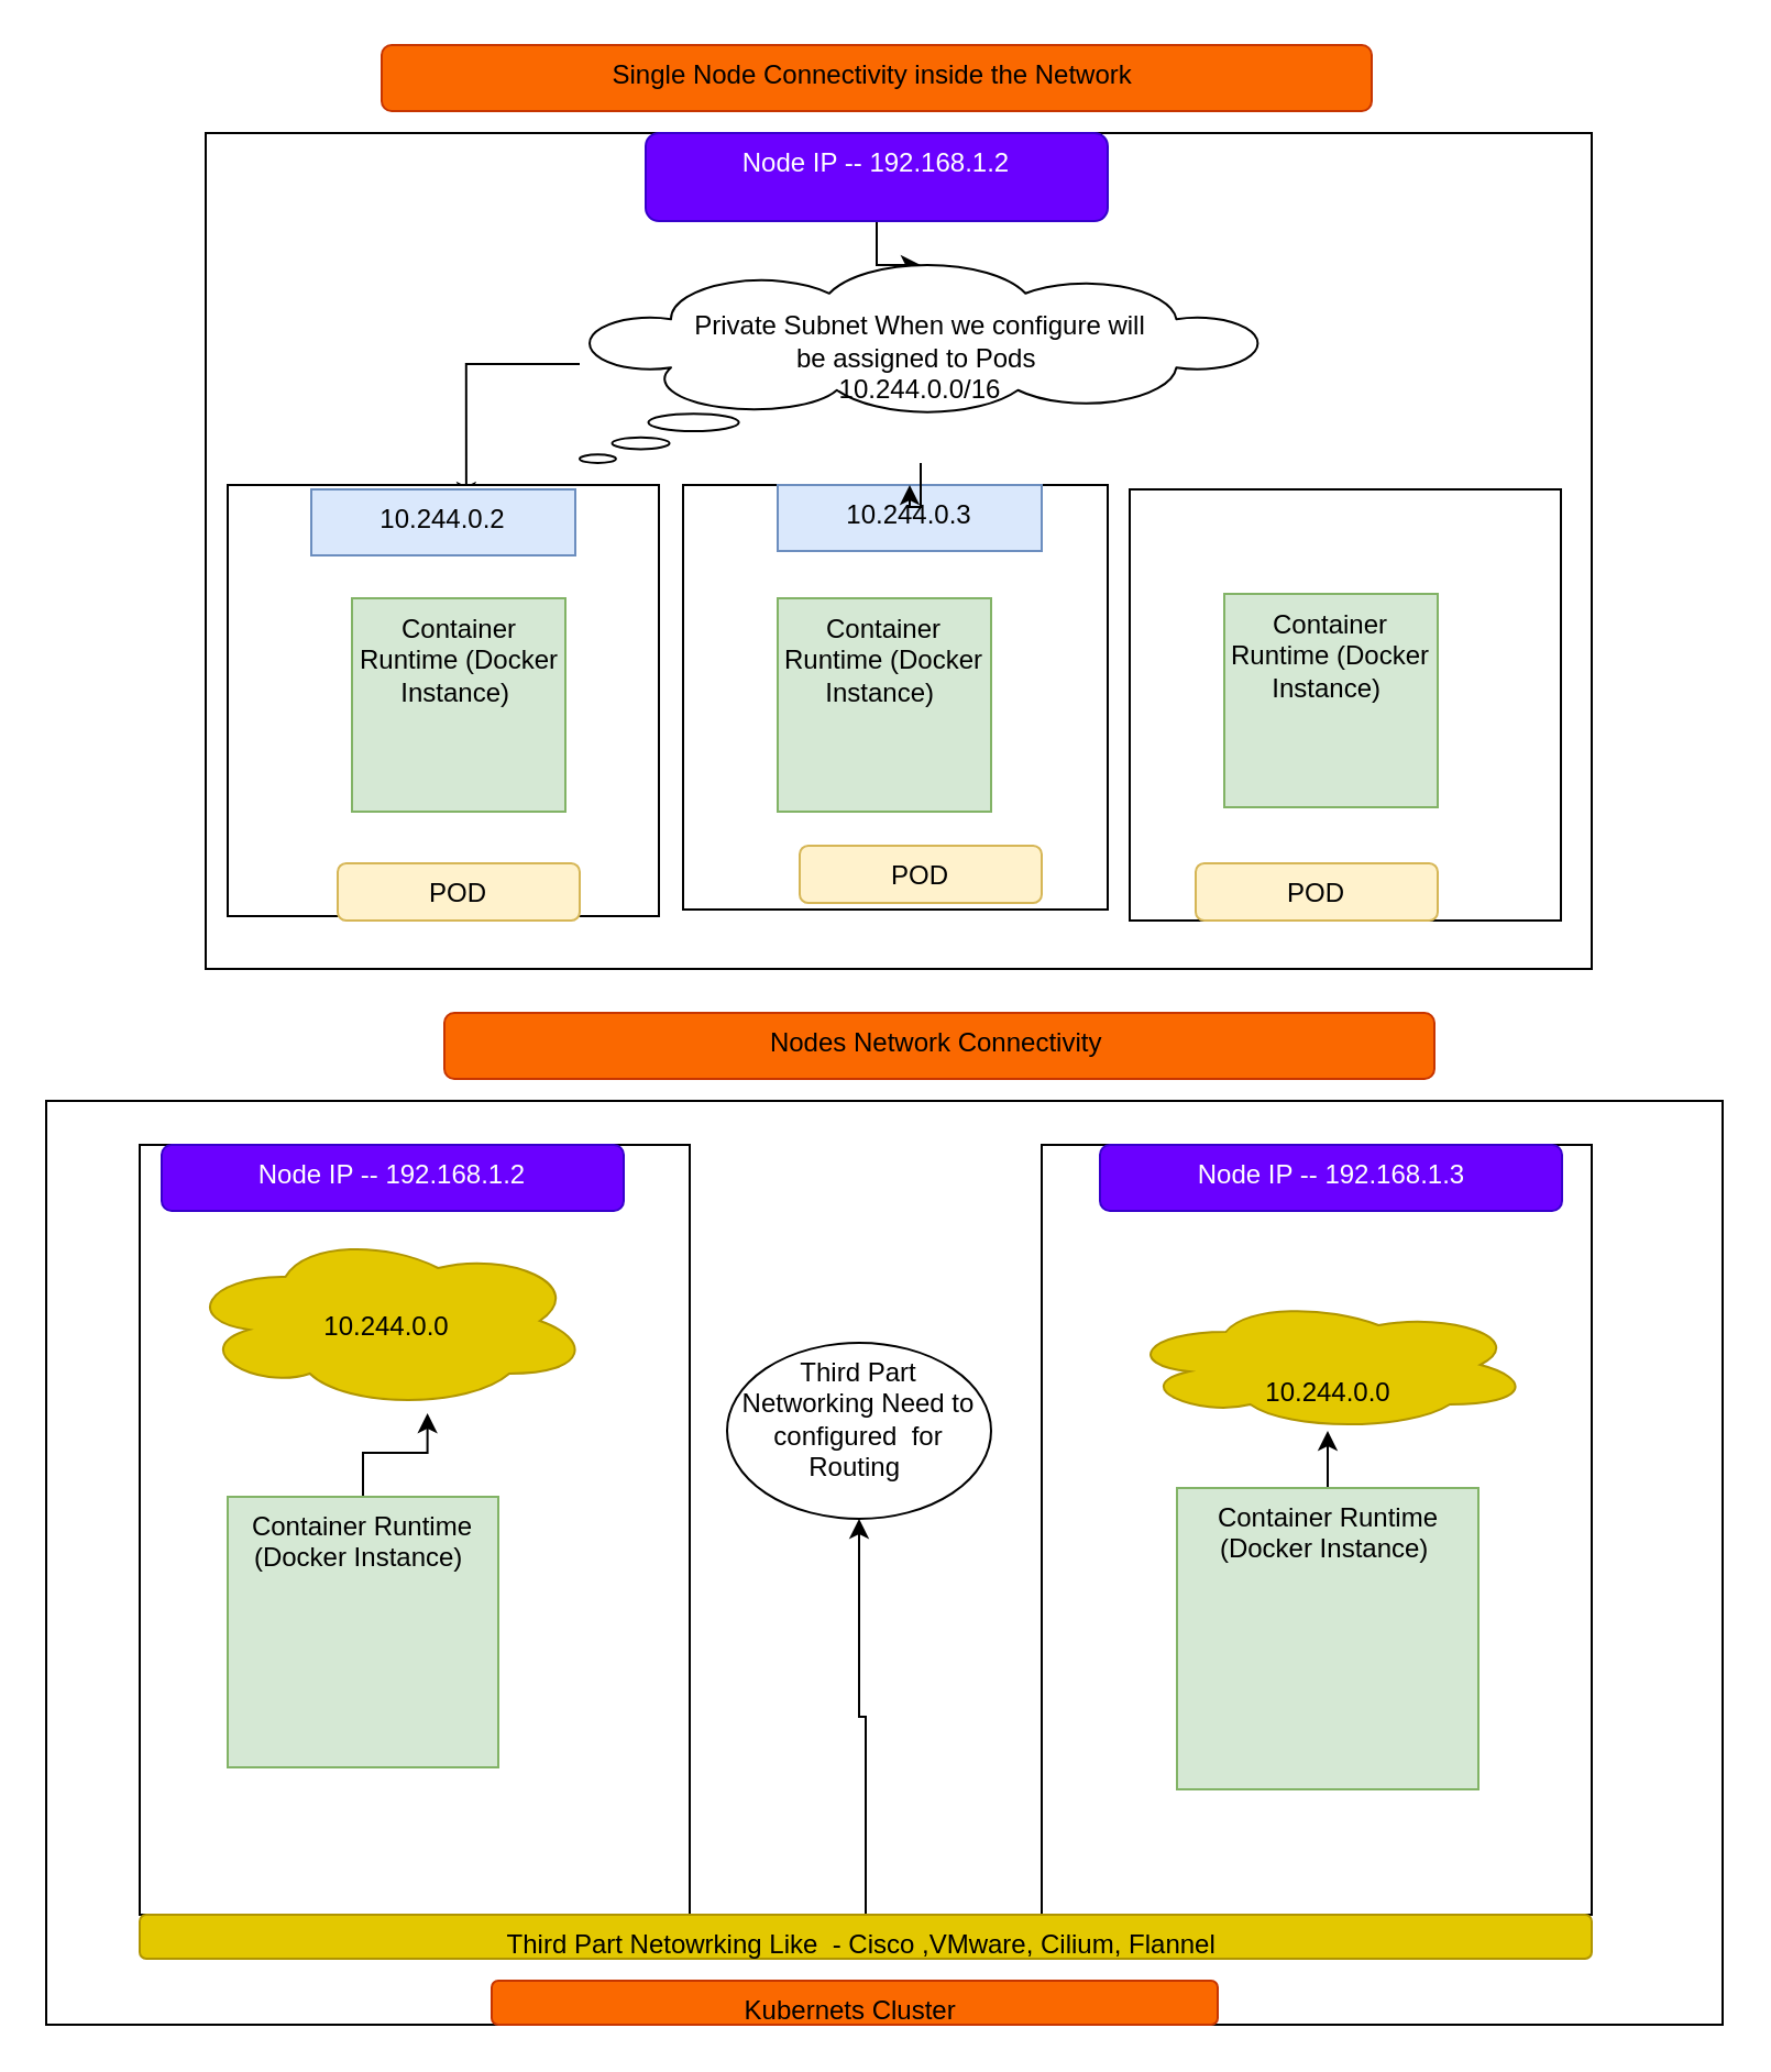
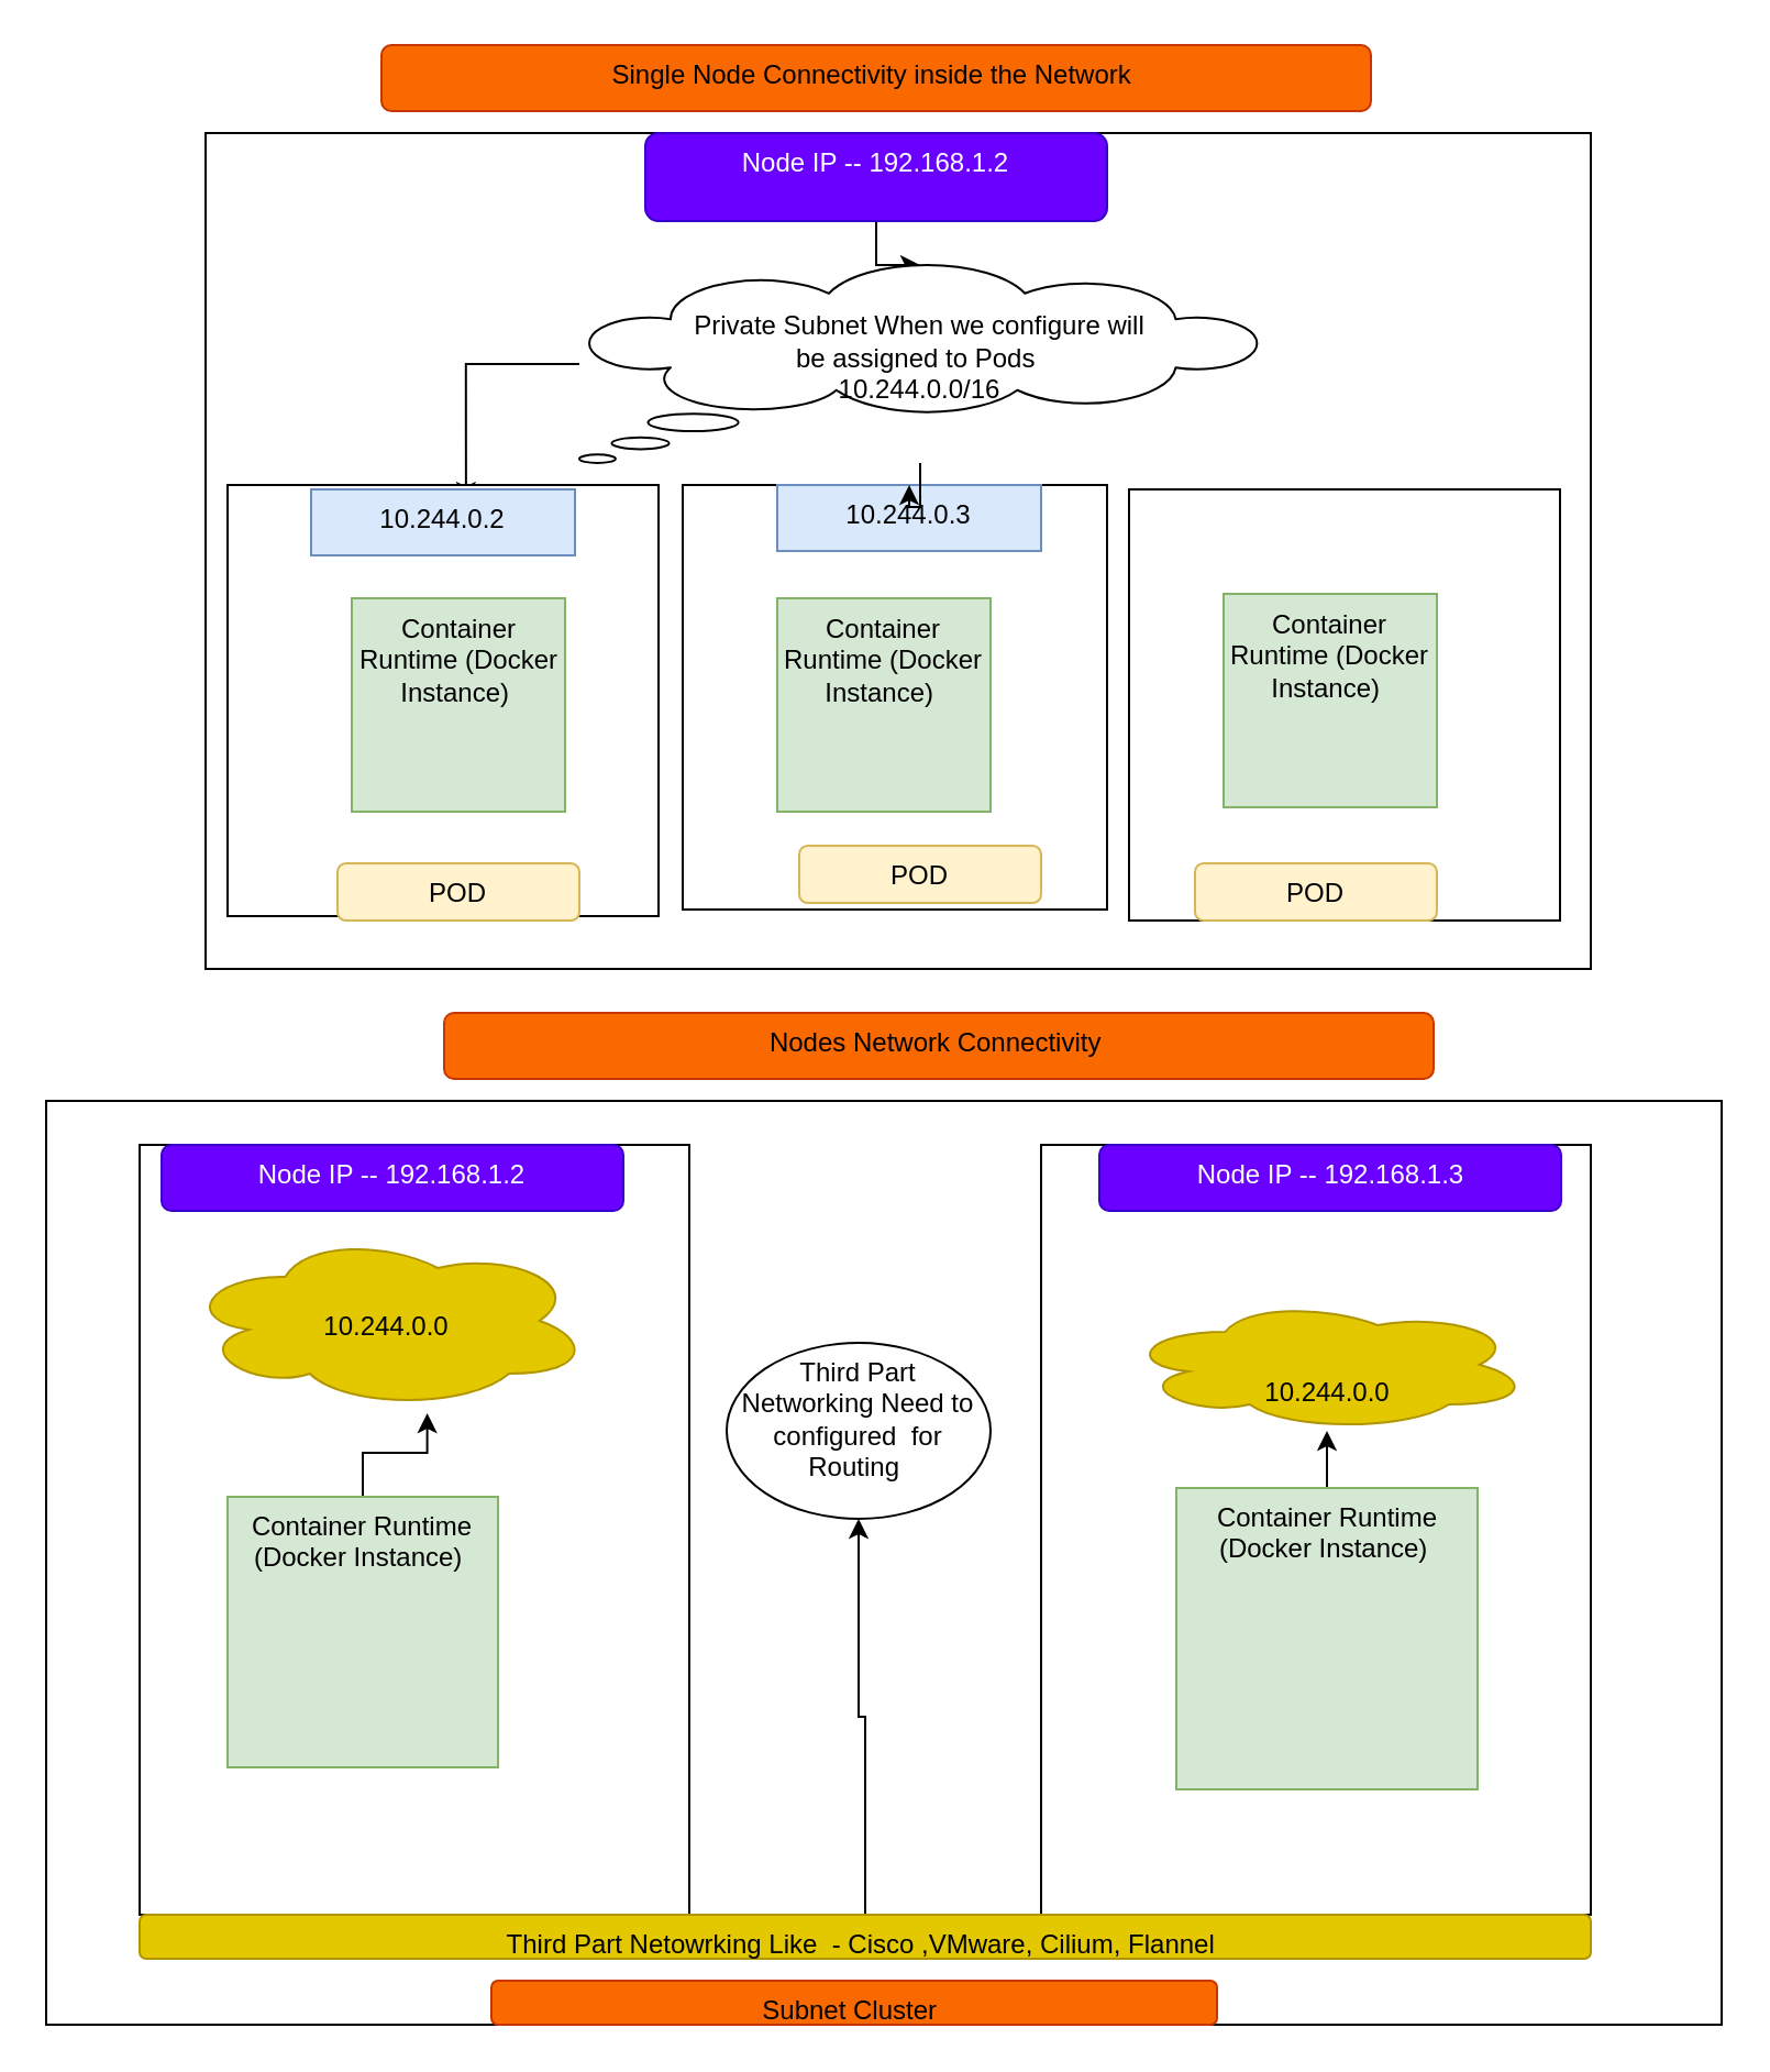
  <mxCell id="0" />
  <mxCell id="1" parent="0" />
  <mxCell id="2" value="" style="rounded=0;whiteSpace=wrap;html=1;gradientColor=#ffffff;verticalAlign=top;" vertex="1" parent="1"><mxGeometry x="93" y="60" width="630" height="380" as="geometry" /></mxCell>
  <mxCell id="3" value="" style="whiteSpace=wrap;html=1;aspect=fixed;gradientColor=#ffffff;verticalAlign=top;" vertex="1" parent="1"><mxGeometry x="310" y="220" width="193" height="193" as="geometry" /></mxCell>
  <mxCell id="4" value="10.244.0.3" style="rounded=0;whiteSpace=wrap;html=1;verticalAlign=top;fillColor=#dae8fc;strokeColor=#6c8ebf;" vertex="1" parent="1"><mxGeometry x="353" y="220" width="120" height="30" as="geometry" /></mxCell>
  <mxCell id="5" value="POD" style="rounded=1;whiteSpace=wrap;html=1;verticalAlign=top;fillColor=#fff2cc;strokeColor=#d6b656;" vertex="1" parent="1"><mxGeometry x="548" y="384" width="110" height="26" as="geometry" /></mxCell>
  <mxCell id="6" value="Container Runtime (Docker Instance)&amp;nbsp;" style="whiteSpace=wrap;html=1;aspect=fixed;verticalAlign=top;fillColor=#d5e8d4;strokeColor=#82b366;" vertex="1" parent="1"><mxGeometry x="353" y="271.5" width="97" height="97" as="geometry" /></mxCell>
  <mxCell id="7" style="edgeStyle=orthogonalEdgeStyle;rounded=0;orthogonalLoop=1;jettySize=auto;html=1;" edge="1" parent="1" source="8" target="11"><mxGeometry relative="1" as="geometry" /></mxCell>
  <mxCell id="8" value="Node IP -- 192.168.1.2" style="rounded=1;whiteSpace=wrap;html=1;verticalAlign=top;fillColor=#6a00ff;strokeColor=#3700CC;fontColor=#ffffff;" vertex="1" parent="1"><mxGeometry x="293" y="60" width="210" height="40" as="geometry" /></mxCell>
  <mxCell id="9" style="edgeStyle=orthogonalEdgeStyle;rounded=0;orthogonalLoop=1;jettySize=auto;html=1;entryX=0.587;entryY=0.187;entryDx=0;entryDy=0;entryPerimeter=0;" edge="1" parent="1" source="11" target="14"><mxGeometry relative="1" as="geometry" /></mxCell>
  <mxCell id="10" style="edgeStyle=orthogonalEdgeStyle;rounded=0;orthogonalLoop=1;jettySize=auto;html=1;entryX=0.5;entryY=0;entryDx=0;entryDy=0;" edge="1" parent="1" source="11" target="4"><mxGeometry relative="1" as="geometry" /></mxCell>
  <mxCell id="11" value="&lt;br&gt;Private Subnet When we configure will&lt;br&gt;be assigned to Pods&amp;nbsp;&lt;br&gt;10.244.0.0/16" style="whiteSpace=wrap;html=1;shape=mxgraph.basic.cloud_callout;gradientColor=#ffffff;verticalAlign=top;" vertex="1" parent="1"><mxGeometry x="263" y="120" width="310" height="90" as="geometry" /></mxCell>
  <mxCell id="12" value="" style="whiteSpace=wrap;html=1;aspect=fixed;gradientColor=#ffffff;verticalAlign=top;" vertex="1" parent="1"><mxGeometry x="513" y="222" width="196" height="196" as="geometry" /></mxCell>
  <mxCell id="13" value="" style="whiteSpace=wrap;html=1;aspect=fixed;gradientColor=#ffffff;verticalAlign=top;" vertex="1" parent="1"><mxGeometry x="103" y="220" width="196" height="196" as="geometry" /></mxCell>
  <mxCell id="14" value="10.244.0.2" style="rounded=0;whiteSpace=wrap;html=1;verticalAlign=top;fillColor=#dae8fc;strokeColor=#6c8ebf;" vertex="1" parent="1"><mxGeometry x="141" y="222" width="120" height="30" as="geometry" /></mxCell>
  <mxCell id="15" value="POD" style="rounded=1;whiteSpace=wrap;html=1;verticalAlign=top;fillColor=#fff2cc;strokeColor=#d6b656;" vertex="1" parent="1"><mxGeometry x="363" y="384" width="110" height="26" as="geometry" /></mxCell>
  <mxCell id="16" value="POD" style="rounded=1;whiteSpace=wrap;html=1;verticalAlign=top;fillColor=#fff2cc;strokeColor=#d6b656;" vertex="1" parent="1"><mxGeometry x="543" y="392" width="110" height="26" as="geometry" /></mxCell>
  <mxCell id="17" value="POD" style="rounded=1;whiteSpace=wrap;html=1;verticalAlign=top;fillColor=#fff2cc;strokeColor=#d6b656;" vertex="1" parent="1"><mxGeometry x="153" y="392" width="110" height="26" as="geometry" /></mxCell>
  <mxCell id="18" value="Container Runtime (Docker Instance)&amp;nbsp;" style="whiteSpace=wrap;html=1;aspect=fixed;verticalAlign=top;fillColor=#d5e8d4;strokeColor=#82b366;" vertex="1" parent="1"><mxGeometry x="556" y="269.5" width="97" height="97" as="geometry" /></mxCell>
  <mxCell id="19" value="Container Runtime (Docker Instance)&amp;nbsp;" style="whiteSpace=wrap;html=1;aspect=fixed;verticalAlign=top;fillColor=#d5e8d4;strokeColor=#82b366;" vertex="1" parent="1"><mxGeometry x="159.5" y="271.5" width="97" height="97" as="geometry" /></mxCell>
  <mxCell id="20" value="" style="rounded=0;whiteSpace=wrap;html=1;gradientColor=#ffffff;verticalAlign=top;" vertex="1" parent="1"><mxGeometry x="20.5" y="500" width="762" height="420" as="geometry" /></mxCell>
  <mxCell id="21" value="" style="rounded=0;whiteSpace=wrap;html=1;gradientColor=#ffffff;verticalAlign=top;" vertex="1" parent="1"><mxGeometry x="63" y="520" width="250" height="350" as="geometry" /></mxCell>
  <mxCell id="22" value="" style="rounded=0;whiteSpace=wrap;html=1;gradientColor=#ffffff;verticalAlign=top;" vertex="1" parent="1"><mxGeometry x="473" y="520" width="250" height="350" as="geometry" /></mxCell>
  <mxCell id="23" value="&lt;br&gt;&lt;br&gt;10.244.0.0" style="ellipse;shape=cloud;whiteSpace=wrap;html=1;verticalAlign=top;fillColor=#e3c800;strokeColor=#B09500;fontColor=#000000;" vertex="1" parent="1"><mxGeometry x="83" y="560" width="185" height="80" as="geometry" /></mxCell>
  <mxCell id="24" value="Node IP -- 192.168.1.3" style="rounded=1;whiteSpace=wrap;html=1;verticalAlign=top;fillColor=#6a00ff;strokeColor=#3700CC;fontColor=#ffffff;" vertex="1" parent="1"><mxGeometry x="499.5" y="520" width="210" height="30" as="geometry" /></mxCell>
  <mxCell id="25" value="Node IP -- 192.168.1.2" style="rounded=1;whiteSpace=wrap;html=1;verticalAlign=top;fillColor=#6a00ff;strokeColor=#3700CC;fontColor=#ffffff;" vertex="1" parent="1"><mxGeometry x="73" y="520" width="210" height="30" as="geometry" /></mxCell>
  <mxCell id="26" style="edgeStyle=orthogonalEdgeStyle;rounded=0;orthogonalLoop=1;jettySize=auto;html=1;entryX=0.599;entryY=1.025;entryDx=0;entryDy=0;entryPerimeter=0;" edge="1" parent="1" source="27" target="23"><mxGeometry relative="1" as="geometry" /></mxCell>
  <mxCell id="27" value="Container Runtime (Docker Instance)&amp;nbsp;" style="whiteSpace=wrap;html=1;aspect=fixed;verticalAlign=top;fillColor=#d5e8d4;strokeColor=#82b366;" vertex="1" parent="1"><mxGeometry x="103" y="680" width="123" height="123" as="geometry" /></mxCell>
  <mxCell id="28" value="" style="edgeStyle=orthogonalEdgeStyle;rounded=0;orthogonalLoop=1;jettySize=auto;html=1;" edge="1" parent="1" source="29" target="33"><mxGeometry relative="1" as="geometry" /></mxCell>
  <mxCell id="29" value="Container Runtime (Docker Instance)&amp;nbsp;" style="whiteSpace=wrap;html=1;aspect=fixed;verticalAlign=top;fillColor=#d5e8d4;strokeColor=#82b366;" vertex="1" parent="1"><mxGeometry x="534.5" y="676" width="137" height="137" as="geometry" /></mxCell>
  <mxCell id="30" style="edgeStyle=orthogonalEdgeStyle;rounded=0;orthogonalLoop=1;jettySize=auto;html=1;" edge="1" parent="1" source="31" target="32"><mxGeometry relative="1" as="geometry" /></mxCell>
  <mxCell id="31" value="Third Part Netowrking Like&amp;nbsp; - Cisco ,VMware, Cilium, Flannel&amp;nbsp;" style="rounded=1;whiteSpace=wrap;html=1;verticalAlign=top;fillColor=#e3c800;strokeColor=#B09500;fontColor=#000000;" vertex="1" parent="1"><mxGeometry x="63" y="870" width="660" height="20" as="geometry" /></mxCell>
  <mxCell id="32" value="Third Part&lt;br&gt;Networking Need to configured&amp;nbsp; for Routing&amp;nbsp;" style="ellipse;whiteSpace=wrap;html=1;gradientColor=#ffffff;verticalAlign=top;" vertex="1" parent="1"><mxGeometry x="330" y="610" width="120" height="80" as="geometry" /></mxCell>
  <mxCell id="33" value="&lt;br&gt;&lt;br&gt;10.244.0.0" style="ellipse;shape=cloud;whiteSpace=wrap;html=1;verticalAlign=top;fillColor=#e3c800;strokeColor=#B09500;fontColor=#000000;" vertex="1" parent="1"><mxGeometry x="510.5" y="590" width="185" height="60" as="geometry" /></mxCell>
- <mxCell id="34" value="Kubernets Cluster&amp;nbsp;" style="rounded=1;whiteSpace=wrap;html=1;verticalAlign=top;fillColor=#fa6800;strokeColor=#C73500;fontColor=#000000;" vertex="1" parent="1"><mxGeometry x="223" y="900" width="330" height="20" as="geometry" /></mxCell>
+ <mxCell id="34" value="Subnet Cluster&amp;nbsp;" style="rounded=1;whiteSpace=wrap;html=1;verticalAlign=top;fillColor=#fa6800;strokeColor=#C73500;fontColor=#000000;" vertex="1" parent="1"><mxGeometry x="223" y="900" width="330" height="20" as="geometry" /></mxCell>
  <mxCell id="35" value="Nodes Network Connectivity&amp;nbsp;" style="rounded=1;whiteSpace=wrap;html=1;verticalAlign=top;fillColor=#fa6800;strokeColor=#C73500;fontColor=#000000;" vertex="1" parent="1"><mxGeometry x="201.5" y="460" width="450" height="30" as="geometry" /></mxCell>
  <mxCell id="36" value="Single Node Connectivity inside the Network&amp;nbsp;" style="rounded=1;whiteSpace=wrap;html=1;verticalAlign=top;fillColor=#fa6800;strokeColor=#C73500;fontColor=#000000;" vertex="1" parent="1"><mxGeometry x="173" y="20" width="450" height="30" as="geometry" /></mxCell>
